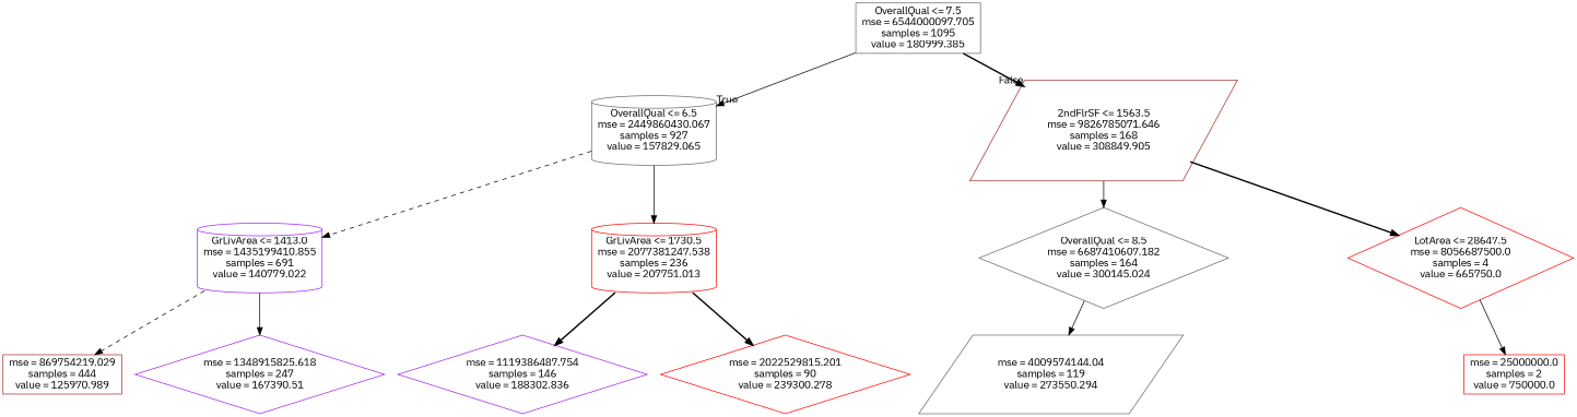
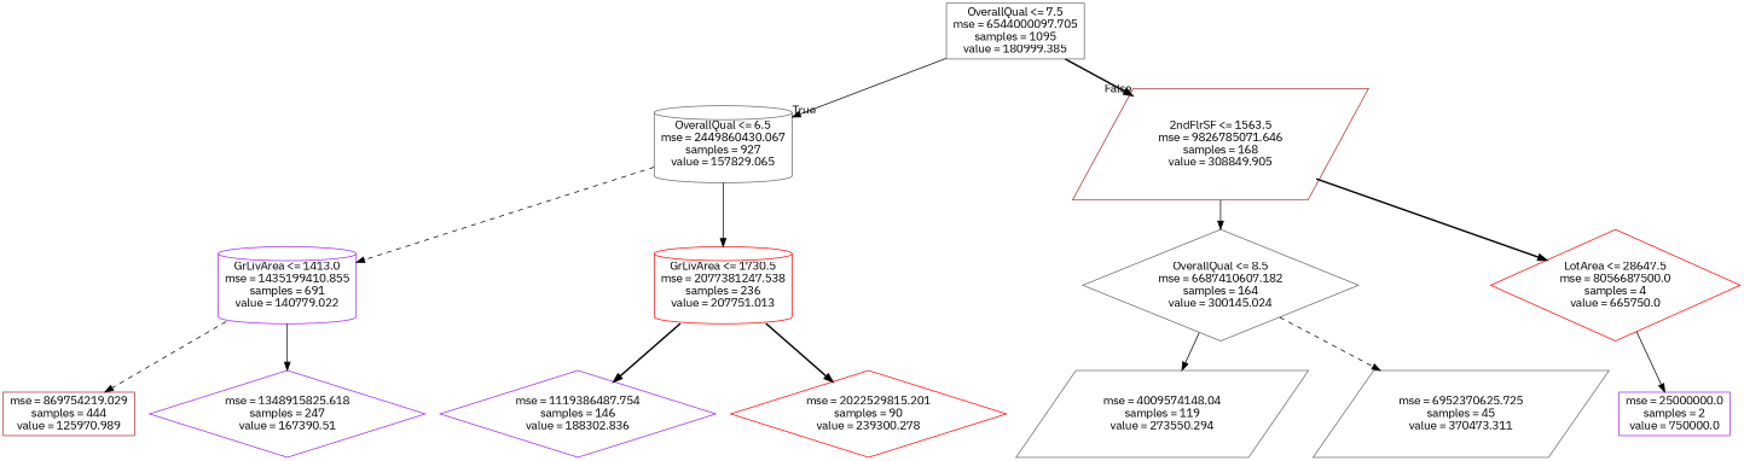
  digraph {
    fontname="IBM Plex Sans"
    node [color=gray40 fontname="IBM Plex Sans" shape=diamond]
    edge [fontname="IBM Plex Sans" style=solid]
    n1 [label="OverallQual <= 7.5\nmse = 6544000097.705\nsamples = 1095\nvalue = 180999.385" shape=box]
    n2 [label="OverallQual <= 6.5\nmse = 2449860430.067\nsamples = 927\nvalue = 157829.065" shape=cylinder]
    n3 [color=brown label="2ndFlrSF <= 1563.5\nmse = 9826785071.646\nsamples = 168\nvalue = 308849.905" shape=parallelogram]
    n4 [color=purple label="GrLivArea <= 1413.0\nmse = 1435199410.855\nsamples = 691\nvalue = 140779.022" shape=cylinder]
    n5 [color=red label="GrLivArea <= 1730.5\nmse = 2077381247.538\nsamples = 236\nvalue = 207751.013" shape=cylinder]
    n6 [label="OverallQual <= 8.5\nmse = 6687410607.182\nsamples = 164\nvalue = 300145.024"]
    n7 [color=red label="LotArea <= 28647.5\nmse = 8056687500.0\nsamples = 4\nvalue = 665750.0"]
    n8 [color=brown label="mse = 869754219.029\nsamples = 444\nvalue = 125970.989" shape=box]
    n9 [color=purple label="mse = 1348915825.618\nsamples = 247\nvalue = 167390.51"]
    n10 [color=purple label="mse = 1119386487.754\nsamples = 146\nvalue = 188302.836"]
    n11 [color=red label="mse = 2022529815.201\nsamples = 90\nvalue = 239300.278"]
-   n12 [label="mse = 4009574144.04\nsamples = 119\nvalue = 273550.294" shape=parallelogram]
-   n14 [color=red label="mse = 25000000.0\nsamples = 2\nvalue = 750000.0" shape=box]
+   n12 [label="mse = 4009574148.04\nsamples = 119\nvalue = 273550.294" shape=parallelogram]
+   n13 [label="mse = 6952370625.725\nsamples = 45\nvalue = 370473.311" shape=parallelogram]
+   n14 [color=purple label="mse = 25000000.0\nsamples = 2\nvalue = 750000.0" shape=box]
    n1 -> n2 [headlabel=True labelangle=45 labeldistance=2.5]
    n1 -> n3 [headlabel=False labelangle=-45 labeldistance=2.5 style=bold]
    n2 -> n4 [style=dashed]
    n2 -> n5
    n3 -> n6
    n3 -> n7 [style=bold]
    n4 -> n8 [style=dashed]
    n4 -> n9
    n5 -> n10 [style=bold]
    n5 -> n11 [style=bold]
    n6 -> n12
+   n6 -> n13 [style=dashed]
    n7 -> n14
  }
